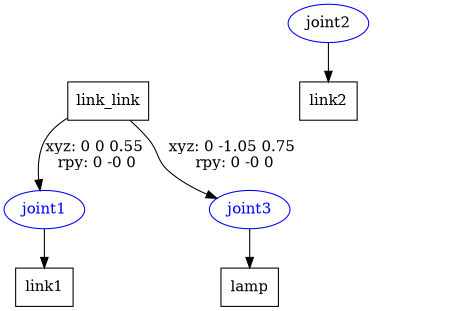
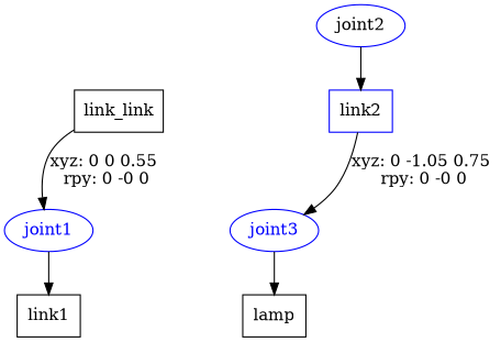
  digraph {
    node [shape=box]
    n1 [label=link_link]
    joint1 [color=blue fontcolor=blue shape=ellipse]
    n3 [label=link1]
    joint2 [color=blue fontcolor=black shape=ellipse]
-   n5 [label=link2]
+   n5 [label=link2 color=blue]
    joint3 [color=blue fontcolor=blue shape=ellipse]
    n7 [label=lamp]
    n1 -> joint1 [label="xyz: 0 0 0.55 \nrpy: 0 -0 0"]
    joint1 -> n3
    joint2 -> n5
-   n1 -> joint3 [label="xyz: 0 -1.05 0.75 \nrpy: 0 -0 0"]
+   n5 -> joint3 [label="xyz: 0 -1.05 0.75 \nrpy: 0 -0 0"]
    joint3 -> n7
  }
